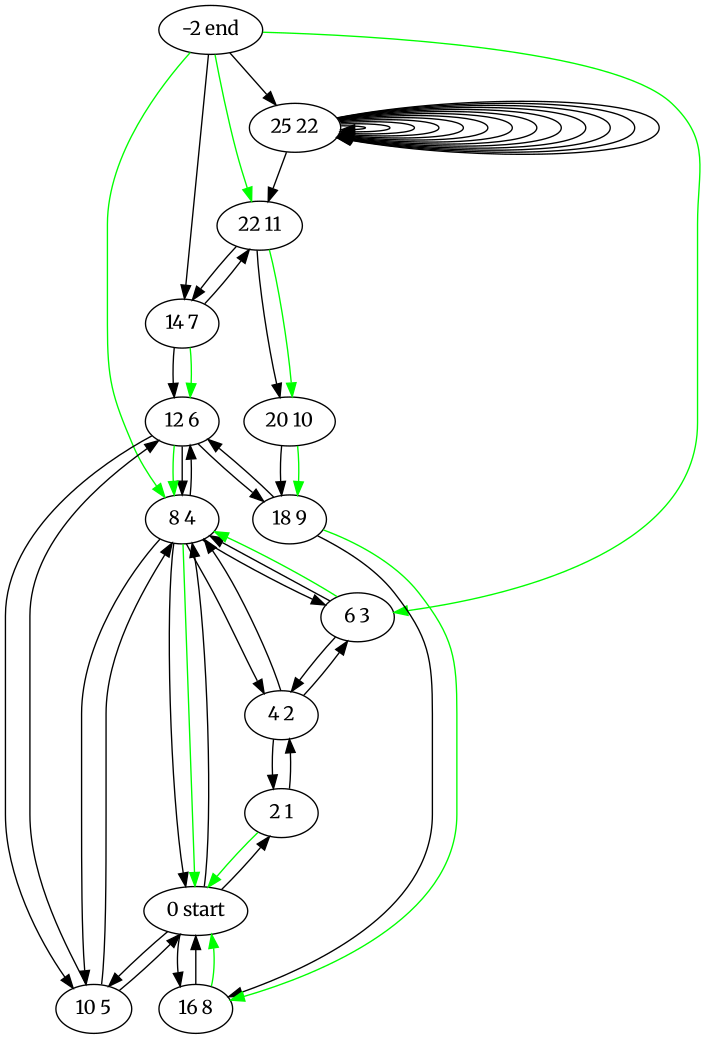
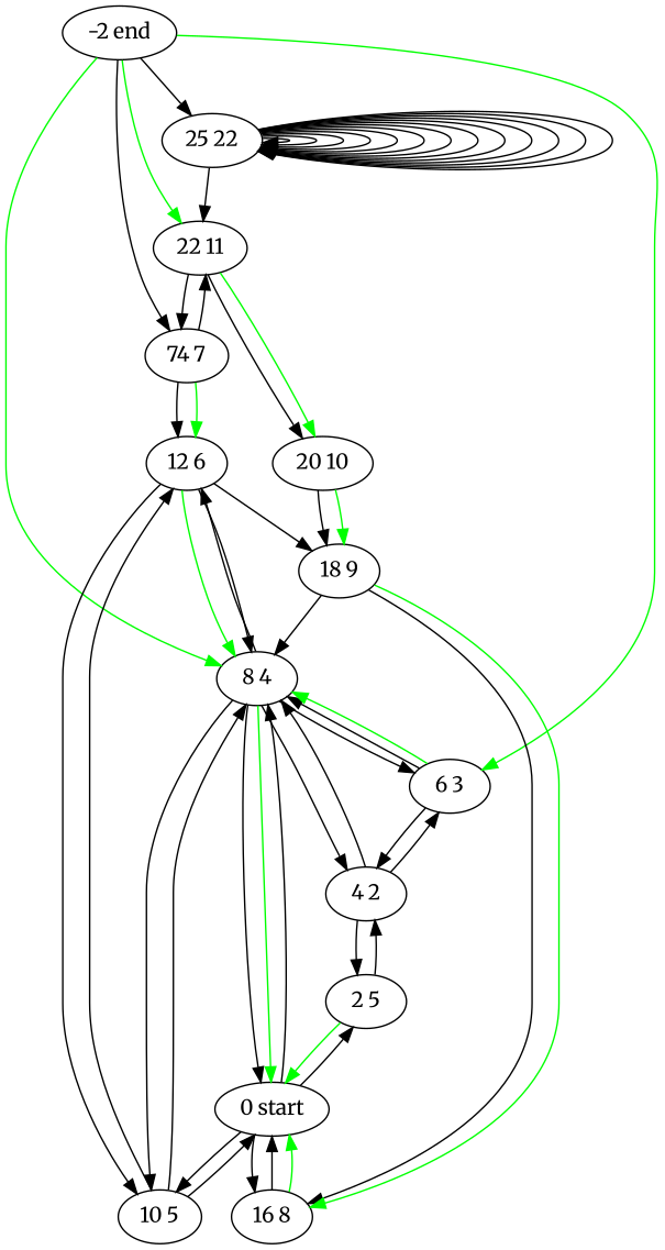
  digraph {
    fontname=Merriweather
    node [fontname=Merriweather]
    edge [fontname=Merriweather]
    "-2 end"
    "25 22"
    "22 11"
-   "14 7"
+   "14 7" [label="74 7"]
    "8 4"
    "6 3"
    "20 10"
    "12 6"
    "0 start"
    "10 5"
    "4 2"
    "18 9"
    "16 8"
-   "2 1"
+   "2 1" [label="2 5"]
    "-2 end" -> "25 22"
    "-2 end" -> "22 11" [color=green dir=forward]
    "-2 end" -> "14 7" [color=black dir=forward]
    "-2 end" -> "8 4" [color=green dir=forward]
    "-2 end" -> "6 3" [color=green dir=forward]
    "25 22" -> "25 22"
    "25 22" -> "25 22"
    "25 22" -> "25 22"
    "25 22" -> "25 22"
    "25 22" -> "25 22"
    "25 22" -> "25 22"
    "25 22" -> "25 22"
    "25 22" -> "25 22"
    "25 22" -> "25 22"
    "25 22" -> "25 22"
    "25 22" -> "25 22"
    "25 22" -> "25 22"
    "25 22" -> "25 22"
    "25 22" -> "22 11"
    "22 11" -> "14 7"
    "22 11" -> "20 10"
    "22 11" -> "20 10" [color=green dir=forward]
    "14 7" -> "22 11"
    "14 7" -> "12 6"
    "14 7" -> "12 6" [color=green dir=forward]
    "8 4" -> "6 3"
    "8 4" -> "12 6"
    "8 4" -> "0 start"
    "8 4" -> "0 start" [color=green dir=forward]
    "8 4" -> "10 5"
    "8 4" -> "4 2"
    "6 3" -> "8 4"
    "6 3" -> "8 4" [color=green dir=forward]
    "6 3" -> "4 2"
    "20 10" -> "18 9"
    "20 10" -> "18 9" [color=green dir=forward]
    "12 6" -> "8 4"
    "12 6" -> "8 4" [color=green dir=forward]
    "12 6" -> "10 5"
    "12 6" -> "18 9"
    "0 start" -> "8 4"
    "0 start" -> "10 5"
    "0 start" -> "16 8"
    "0 start" -> "2 1"
    "10 5" -> "8 4"
    "10 5" -> "12 6"
    "10 5" -> "0 start"
    "4 2" -> "8 4"
    "4 2" -> "6 3"
    "4 2" -> "2 1"
-   "18 9" -> "12 6"
+   "18 9" -> "8 4"
    "18 9" -> "16 8"
    "18 9" -> "16 8" [color=green dir=forward]
    "16 8" -> "0 start"
    "16 8" -> "0 start" [color=green dir=forward]
    "2 1" -> "0 start" [color=green]
    "2 1" -> "4 2"
  }
